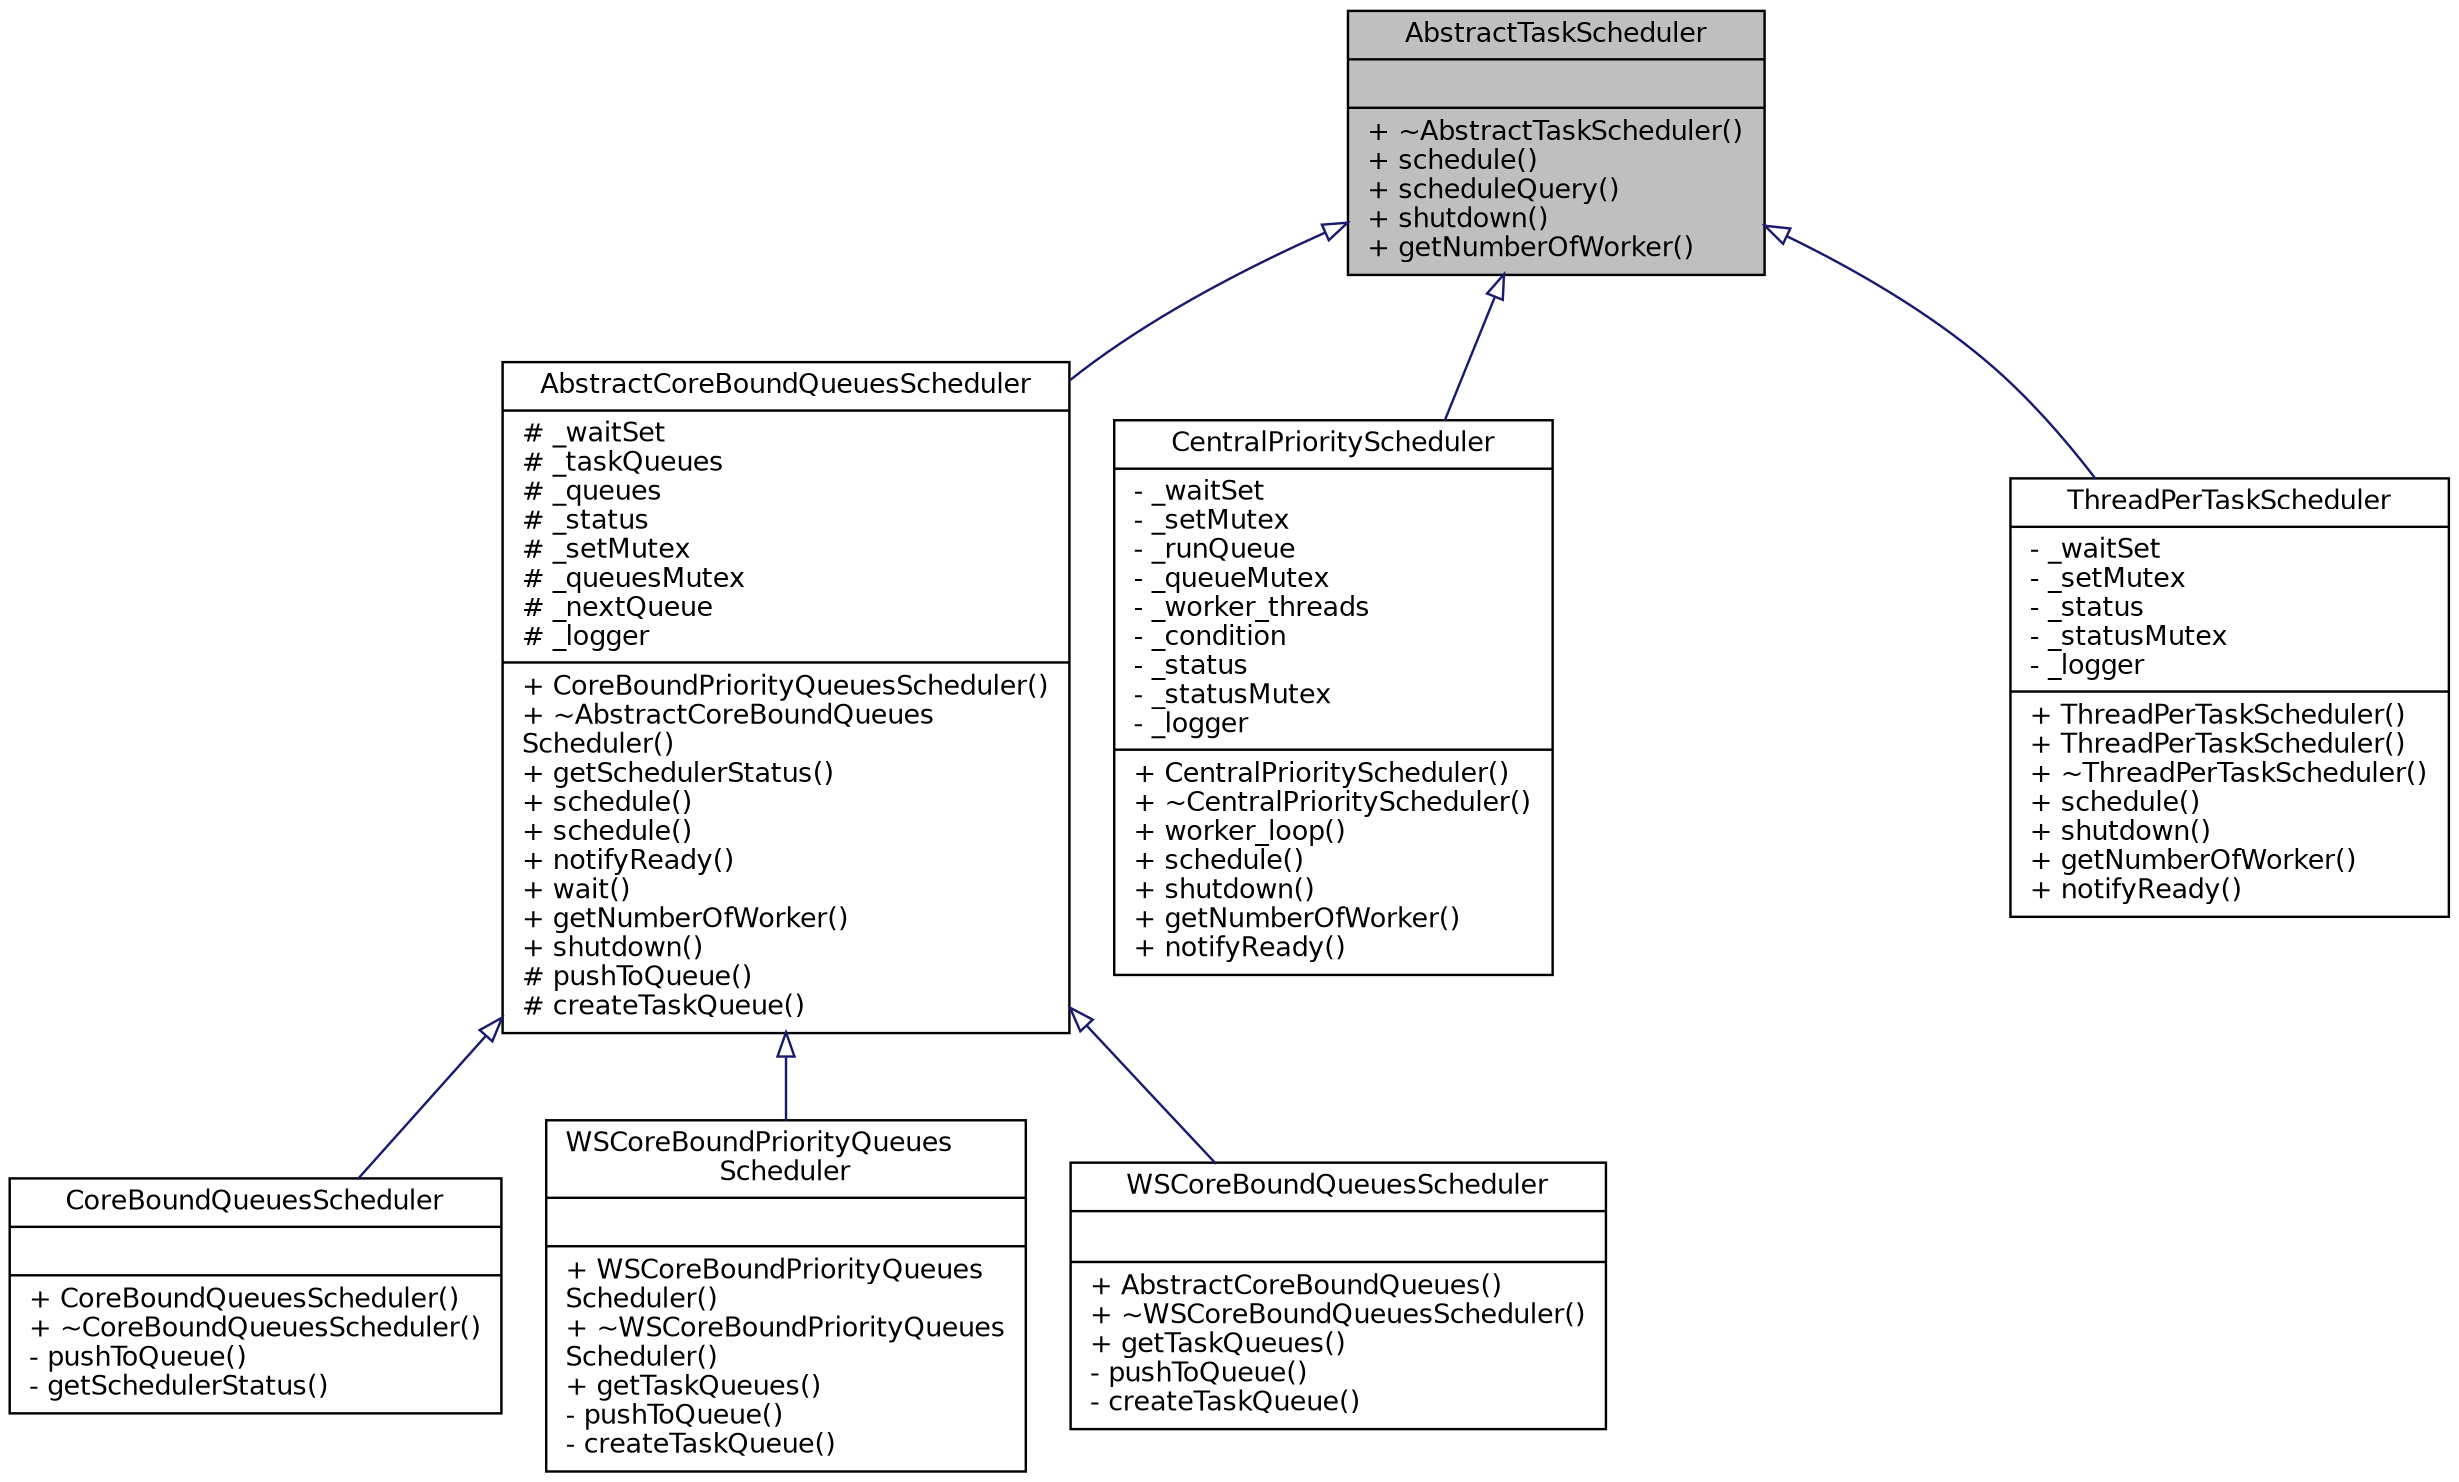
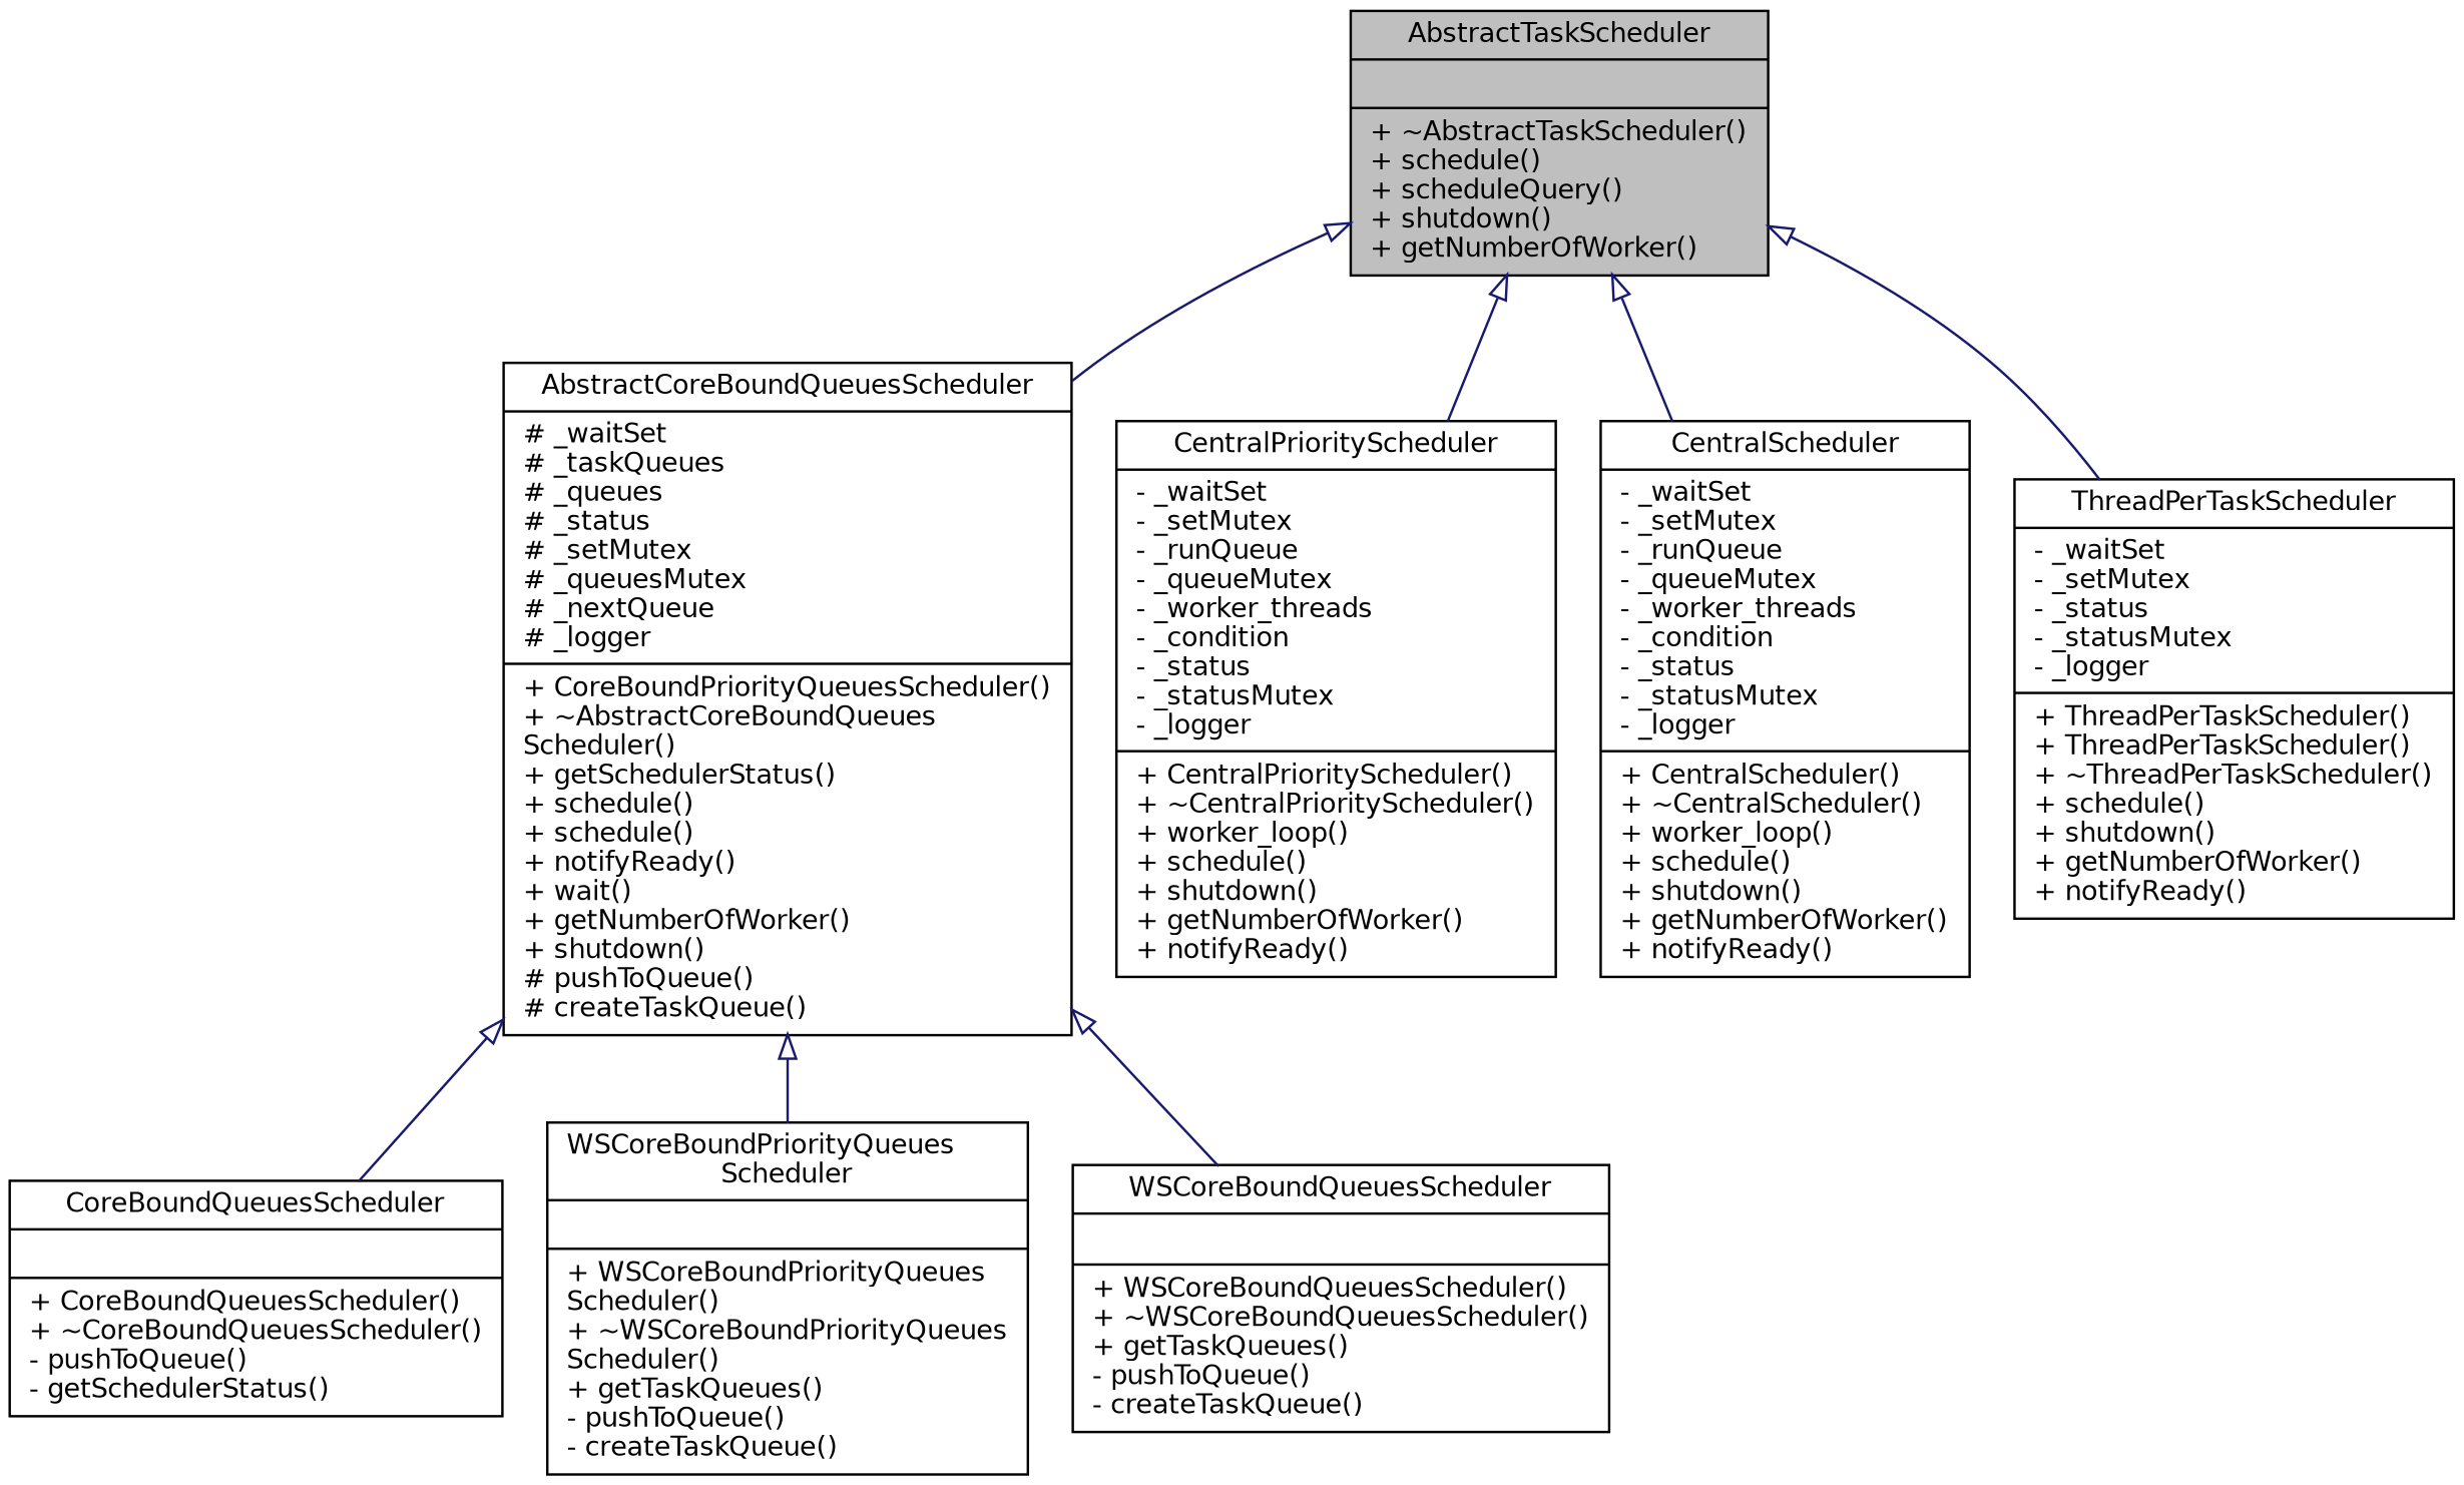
  digraph {
    node [color=black fillcolor=white fontname=Helvetica fontsize=11 shape=record style=filled]
    edge [arrowtail=onormal color=midnightblue dir=back fontname=Helvetica fontsize=11 labelfontname=Helvetica labelfontsize=11 style=solid]
    n1 [fillcolor=grey75 fontcolor=black height=0.2 label="{AbstractTaskScheduler\n||+ ~AbstractTaskScheduler()\l+ schedule()\l+ scheduleQuery()\l+ shutdown()\l+ getNumberOfWorker()\l}" width=0.4]
    n2 [height=0.2 label="{AbstractCoreBoundQueuesScheduler\n|# _waitSet\l# _taskQueues\l# _queues\l# _status\l# _setMutex\l# _queuesMutex\l# _nextQueue\l# _logger\l|+ CoreBoundPriorityQueuesScheduler()\l+ ~AbstractCoreBoundQueues\lScheduler()\l+ getSchedulerStatus()\l+ schedule()\l+ schedule()\l+ notifyReady()\l+ wait()\l+ getNumberOfWorker()\l+ shutdown()\l# pushToQueue()\l# createTaskQueue()\l}" width=0.4]
    n3 [height=0.2 label="{CentralPriorityScheduler\n|- _waitSet\l- _setMutex\l- _runQueue\l- _queueMutex\l- _worker_threads\l- _condition\l- _status\l- _statusMutex\l- _logger\l|+ CentralPriorityScheduler()\l+ ~CentralPriorityScheduler()\l+ worker_loop()\l+ schedule()\l+ shutdown()\l+ getNumberOfWorker()\l+ notifyReady()\l}" width=0.4]
+   n4 [height=0.2 label="{CentralScheduler\n|- _waitSet\l- _setMutex\l- _runQueue\l- _queueMutex\l- _worker_threads\l- _condition\l- _status\l- _statusMutex\l- _logger\l|+ CentralScheduler()\l+ ~CentralScheduler()\l+ worker_loop()\l+ schedule()\l+ shutdown()\l+ getNumberOfWorker()\l+ notifyReady()\l}" width=0.4]
    n5 [height=0.2 label="{ThreadPerTaskScheduler\n|- _waitSet\l- _setMutex\l- _status\l- _statusMutex\l- _logger\l|+ ThreadPerTaskScheduler()\l+ ThreadPerTaskScheduler()\l+ ~ThreadPerTaskScheduler()\l+ schedule()\l+ shutdown()\l+ getNumberOfWorker()\l+ notifyReady()\l}" width=0.4]
    n6 [height=0.2 label="{CoreBoundQueuesScheduler\n||+ CoreBoundQueuesScheduler()\l+ ~CoreBoundQueuesScheduler()\l- pushToQueue()\l- getSchedulerStatus()\l}" width=0.4]
    n7 [height=0.2 label="{WSCoreBoundPriorityQueues\lScheduler\n||+ WSCoreBoundPriorityQueues\lScheduler()\l+ ~WSCoreBoundPriorityQueues\lScheduler()\l+ getTaskQueues()\l- pushToQueue()\l- createTaskQueue()\l}" width=0.4]
-   n8 [height=0.2 label="{WSCoreBoundQueuesScheduler\n||+ AbstractCoreBoundQueues()\l+ ~WSCoreBoundQueuesScheduler()\l+ getTaskQueues()\l- pushToQueue()\l- createTaskQueue()\l}" width=0.4]
+   n8 [height=0.2 label="{WSCoreBoundQueuesScheduler\n||+ WSCoreBoundQueuesScheduler()\l+ ~WSCoreBoundQueuesScheduler()\l+ getTaskQueues()\l- pushToQueue()\l- createTaskQueue()\l}" width=0.4]
    n1 -> n2
    n1 -> n3
+   n1 -> n4
    n1 -> n5
    n2 -> n6
    n2 -> n7
    n2 -> n8
  }
